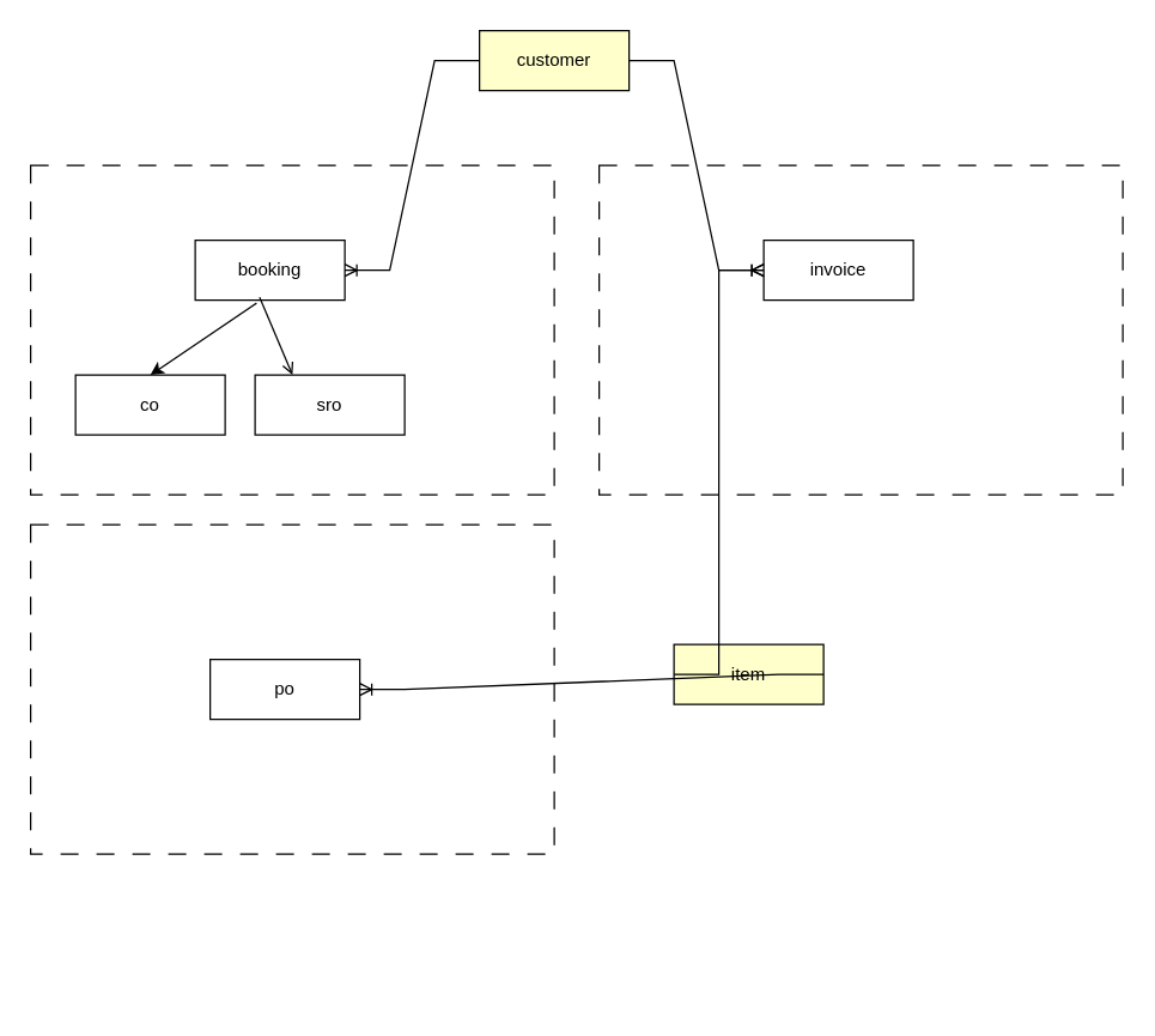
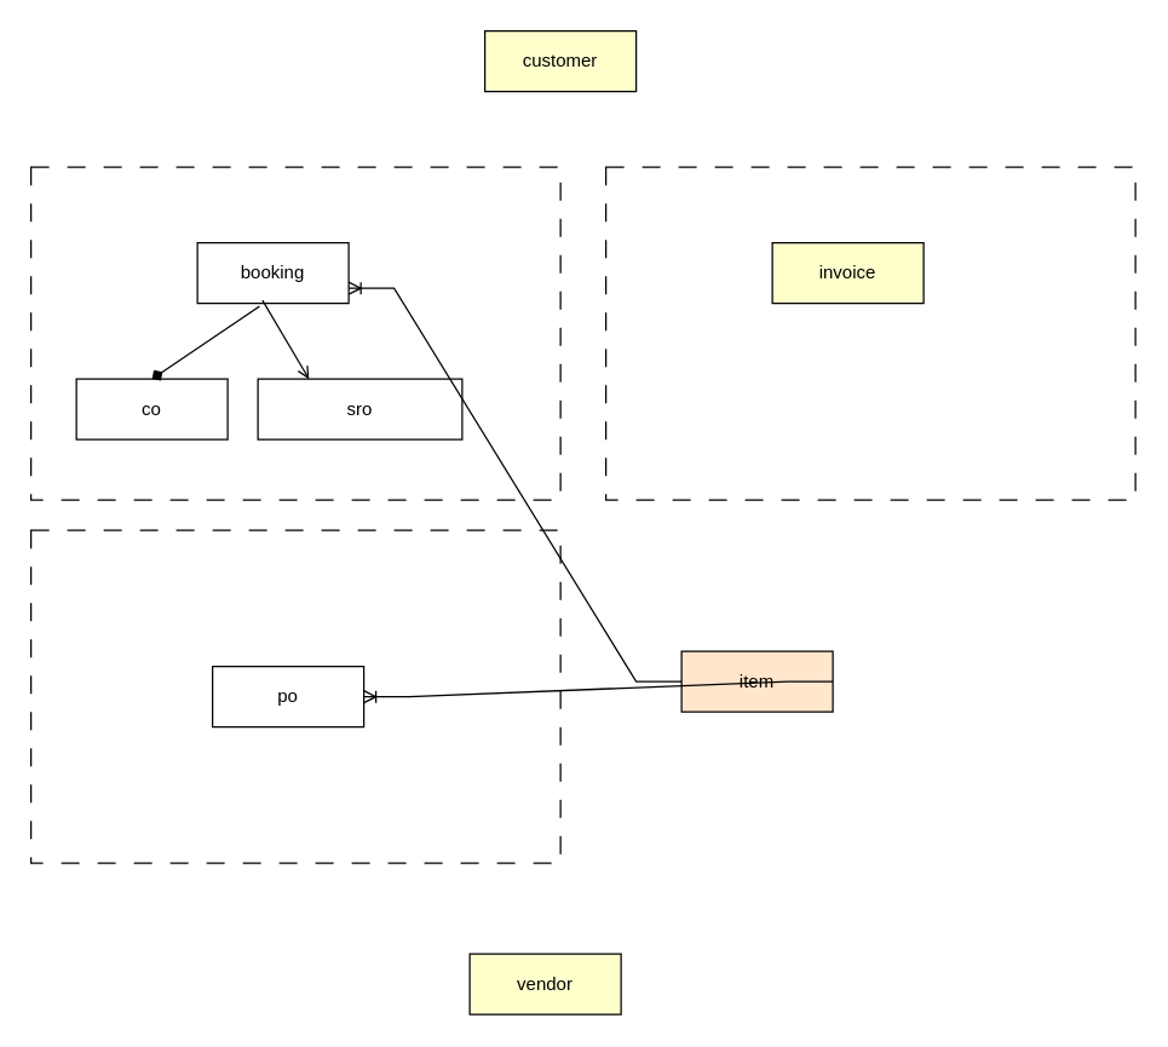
  <mxCell id="0" />
  <mxCell id="1" parent="0" />
  <mxCell id="2" value="" style="rounded=0;whiteSpace=wrap;html=1;fillColor=none;dashed=1;dashPattern=12 12;" vertex="1" parent="1"><mxGeometry x="400" y="110" width="350" height="220" as="geometry" /></mxCell>
  <mxCell id="3" value="" style="rounded=0;whiteSpace=wrap;html=1;fillColor=none;dashed=1;dashPattern=12 12;" vertex="1" parent="1"><mxGeometry x="20" y="110" width="350" height="220" as="geometry" /></mxCell>
  <mxCell id="4" value="" style="rounded=0;whiteSpace=wrap;html=1;fillColor=none;dashed=1;dashPattern=12 12;" vertex="1" parent="1"><mxGeometry x="20" y="350" width="350" height="220" as="geometry" /></mxCell>
  <mxCell id="5" value="booking" style="whiteSpace=wrap;html=1;align=center;" vertex="1" parent="1"><mxGeometry x="130" y="160" width="100" height="40" as="geometry" /></mxCell>
- <mxCell id="6" value="invoice" style="whiteSpace=wrap;html=1;align=center;" vertex="1" parent="1"><mxGeometry x="510" y="160" width="100" height="40" as="geometry" /></mxCell>
+ <mxCell id="6" value="invoice" style="whiteSpace=wrap;html=1;align=center;fillColor=#ffffcc;" vertex="1" parent="1"><mxGeometry x="510" y="160" width="100" height="40" as="geometry" /></mxCell>
  <mxCell id="7" value="po" style="whiteSpace=wrap;html=1;align=center;" vertex="1" parent="1"><mxGeometry x="140" y="440" width="100" height="40" as="geometry" /></mxCell>
  <mxCell id="8" value="co" style="whiteSpace=wrap;html=1;align=center;" vertex="1" parent="1"><mxGeometry x="50" y="250" width="100" height="40" as="geometry" /></mxCell>
- <mxCell id="9" value="sro" style="whiteSpace=wrap;html=1;align=center;" vertex="1" parent="1"><mxGeometry x="170" y="250" width="100" height="40" as="geometry" /></mxCell>
+ <mxCell id="9" value="sro" style="whiteSpace=wrap;html=1;align=center;" vertex="1" parent="1"><mxGeometry x="170" y="250" width="135" height="40" as="geometry" /></mxCell>
+ <mxCell id="10" value="vendor" style="whiteSpace=wrap;html=1;align=center;fillColor=#FFFFCC;" vertex="1" parent="1"><mxGeometry x="310" y="630" width="100" height="40" as="geometry" /></mxCell>
  <mxCell id="11" value="customer" style="whiteSpace=wrap;html=1;align=center;fillColor=#FFFFCC;" vertex="1" parent="1"><mxGeometry x="320" y="20" width="100" height="40" as="geometry" /></mxCell>
- <mxCell id="12" value="item" style="whiteSpace=wrap;html=1;align=center;fillColor=#FFFFCC;" vertex="1" parent="1"><mxGeometry x="450" y="430" width="100" height="40" as="geometry" /></mxCell>
- <mxCell id="13" value="" style="endArrow=classic;html=1;rounded=0;exitX=0.41;exitY=1.05;exitDx=0;exitDy=0;exitPerimeter=0;entryX=0.5;entryY=0;entryDx=0;entryDy=0;" edge="1" parent="1" source="5" target="8"><mxGeometry width="50" height="50" relative="1" as="geometry"><mxPoint x="170" y="260" as="sourcePoint" /><mxPoint x="220" y="210" as="targetPoint" /></mxGeometry></mxCell>
+ <mxCell id="12" value="item" style="whiteSpace=wrap;html=1;align=center;fillColor=#ffe6cc;" vertex="1" parent="1"><mxGeometry x="450" y="430" width="100" height="40" as="geometry" /></mxCell>
+ <mxCell id="13" value="" style="endArrow=diamond;html=1;rounded=0;exitX=0.41;exitY=1.05;exitDx=0;exitDy=0;exitPerimeter=0;entryX=0.5;entryY=0;entryDx=0;entryDy=0;" edge="1" parent="1" source="5" target="8"><mxGeometry width="50" height="50" relative="1" as="geometry"><mxPoint x="170" y="260" as="sourcePoint" /><mxPoint x="220" y="210" as="targetPoint" /></mxGeometry></mxCell>
  <mxCell id="14" value="" style="endArrow=open;html=1;rounded=0;exitX=0.43;exitY=0.95;exitDx=0;exitDy=0;exitPerimeter=0;entryX=0.25;entryY=0;entryDx=0;entryDy=0;" edge="1" parent="1" source="5" target="9"><mxGeometry width="50" height="50" relative="1" as="geometry"><mxPoint x="220" y="230" as="sourcePoint" /><mxPoint x="270" y="180" as="targetPoint" /></mxGeometry></mxCell>
- <mxCell id="15" value="" style="edgeStyle=entityRelationEdgeStyle;fontSize=12;html=1;endArrow=ERoneToMany;rounded=0;exitX=0;exitY=0.5;exitDx=0;exitDy=0;entryX=1;entryY=0.5;entryDx=0;entryDy=0;" edge="1" parent="1" source="11" target="5"><mxGeometry width="100" height="100" relative="1" as="geometry"><mxPoint x="130" y="40" as="sourcePoint" /><mxPoint x="230" y="-60" as="targetPoint" /><Array as="points"><mxPoint x="160" y="90" /><mxPoint x="110" y="40" /><mxPoint x="230" y="70" /></Array></mxGeometry></mxCell>
- <mxCell id="16" value="" style="edgeStyle=entityRelationEdgeStyle;fontSize=12;html=1;endArrow=ERoneToMany;rounded=0;entryX=0;entryY=0.5;entryDx=0;entryDy=0;" edge="1" parent="1" source="11" target="6"><mxGeometry width="100" height="100" relative="1" as="geometry"><mxPoint x="460" y="50" as="sourcePoint" /><mxPoint x="560" y="-50" as="targetPoint" /></mxGeometry></mxCell>
- <mxCell id="17" value="" style="edgeStyle=entityRelationEdgeStyle;fontSize=12;html=1;endArrow=ERoneToMany;rounded=0;exitX=0;exitY=0.5;exitDx=0;exitDy=0;" edge="1" parent="1" source="12" target="6"><mxGeometry width="100" height="100" relative="1" as="geometry"><mxPoint x="390" y="450" as="sourcePoint" /><mxPoint x="490" y="350" as="targetPoint" /></mxGeometry></mxCell>
+ <mxCell id="17" value="" style="edgeStyle=entityRelationEdgeStyle;fontSize=12;html=1;endArrow=ERoneToMany;rounded=0;exitX=0;exitY=0.5;exitDx=0;exitDy=0;entryX=1;entryY=0.75;entryDx=0;entryDy=0;" edge="1" parent="1" source="12" target="5"><mxGeometry width="100" height="100" relative="1" as="geometry"><mxPoint x="390" y="450" as="sourcePoint" /><mxPoint x="490" y="350" as="targetPoint" /></mxGeometry></mxCell>
  <mxCell id="18" value="" style="edgeStyle=entityRelationEdgeStyle;fontSize=12;html=1;endArrow=ERoneToMany;rounded=0;exitX=1;exitY=0.5;exitDx=0;exitDy=0;" edge="1" parent="1" source="12" target="7"><mxGeometry width="100" height="100" relative="1" as="geometry"><mxPoint x="500" y="390" as="sourcePoint" /><mxPoint x="600" y="290" as="targetPoint" /></mxGeometry></mxCell>
